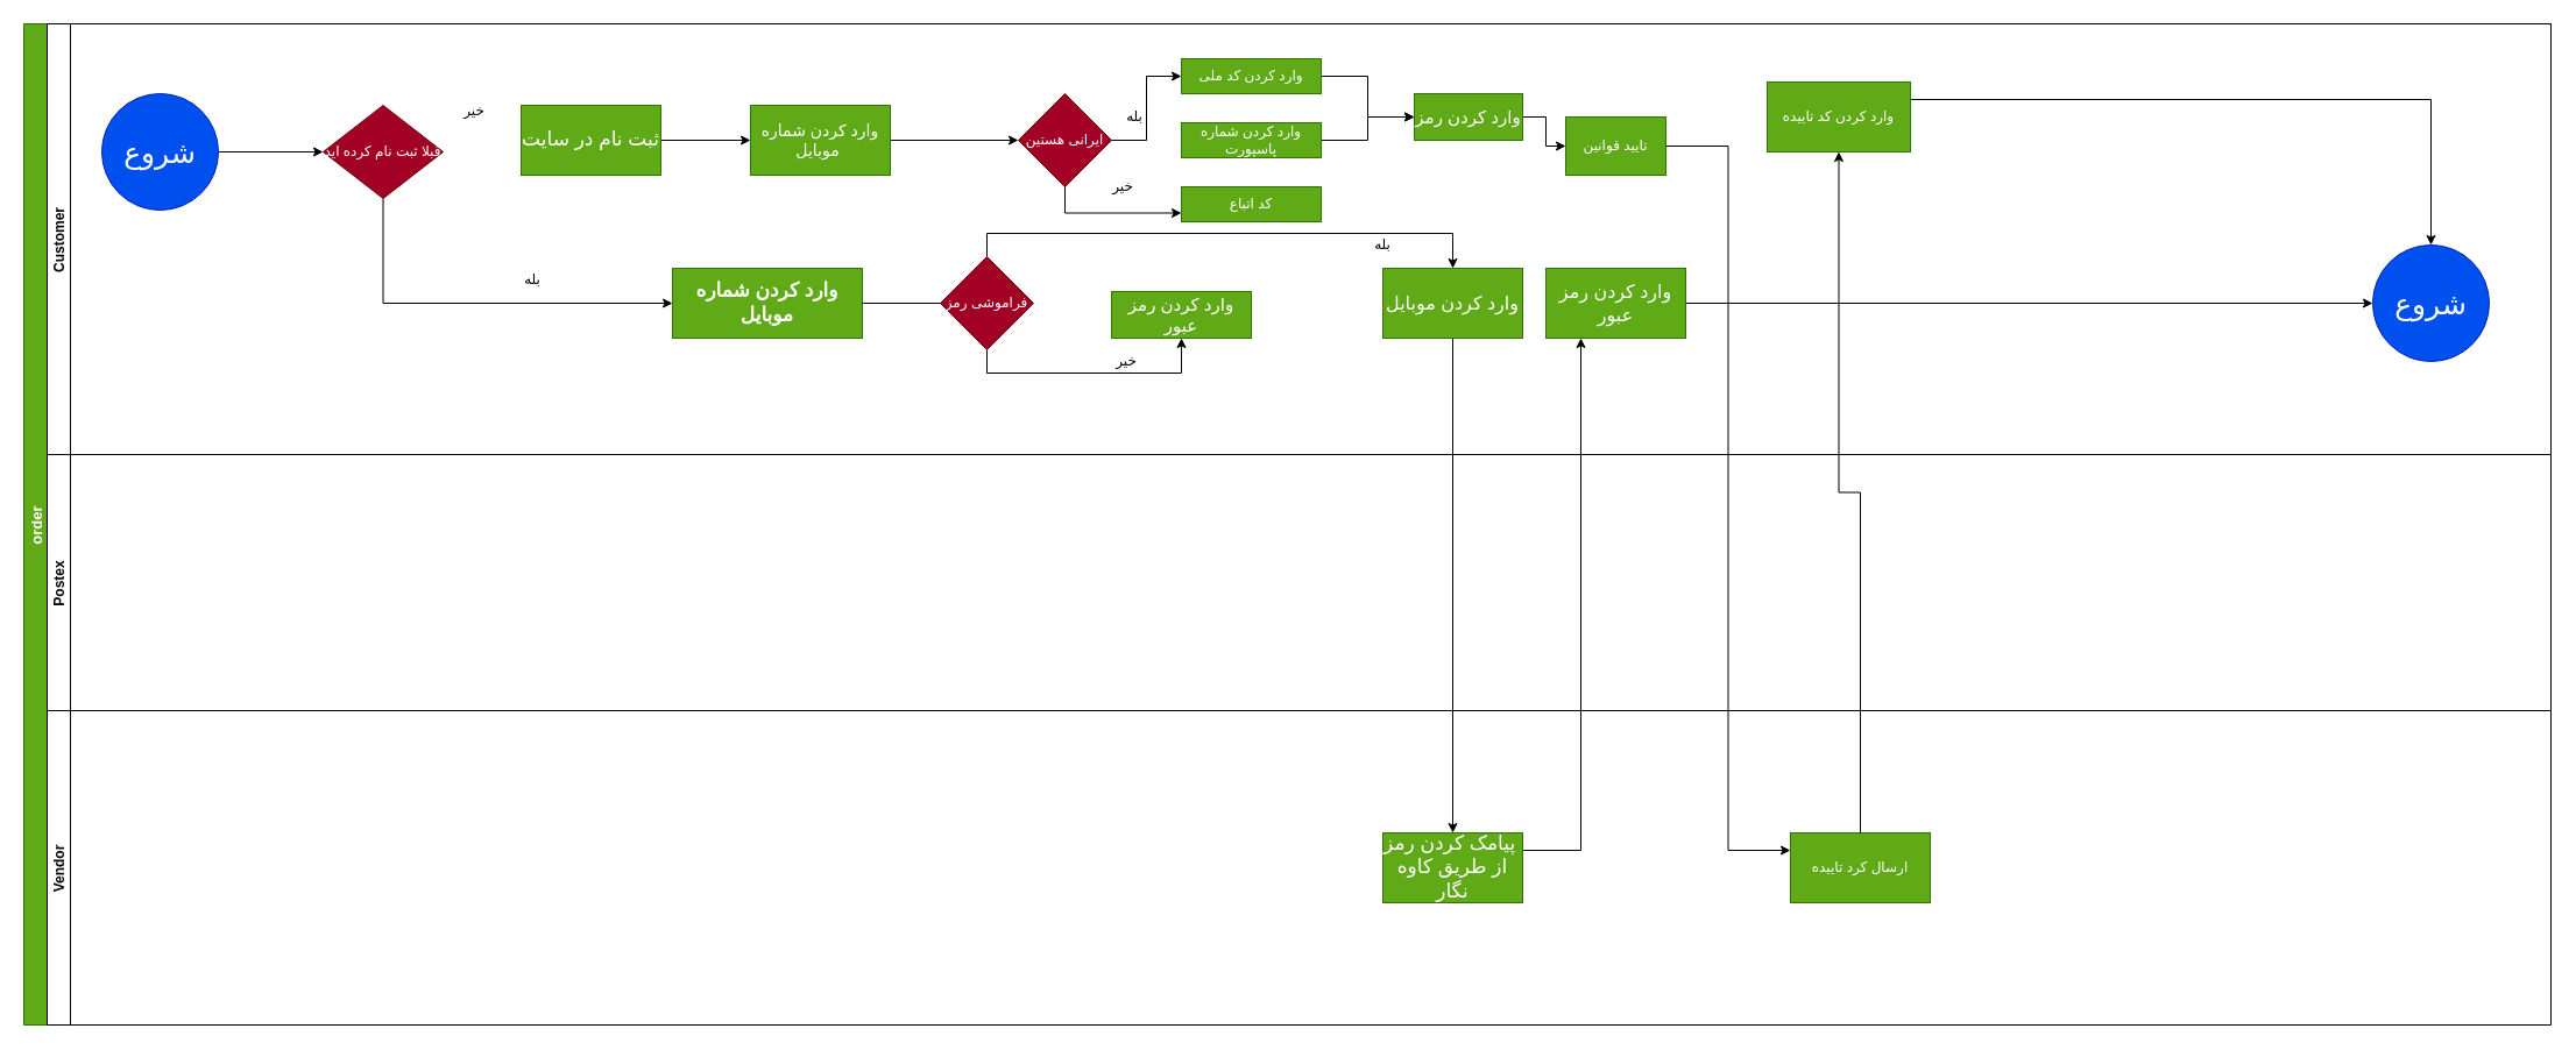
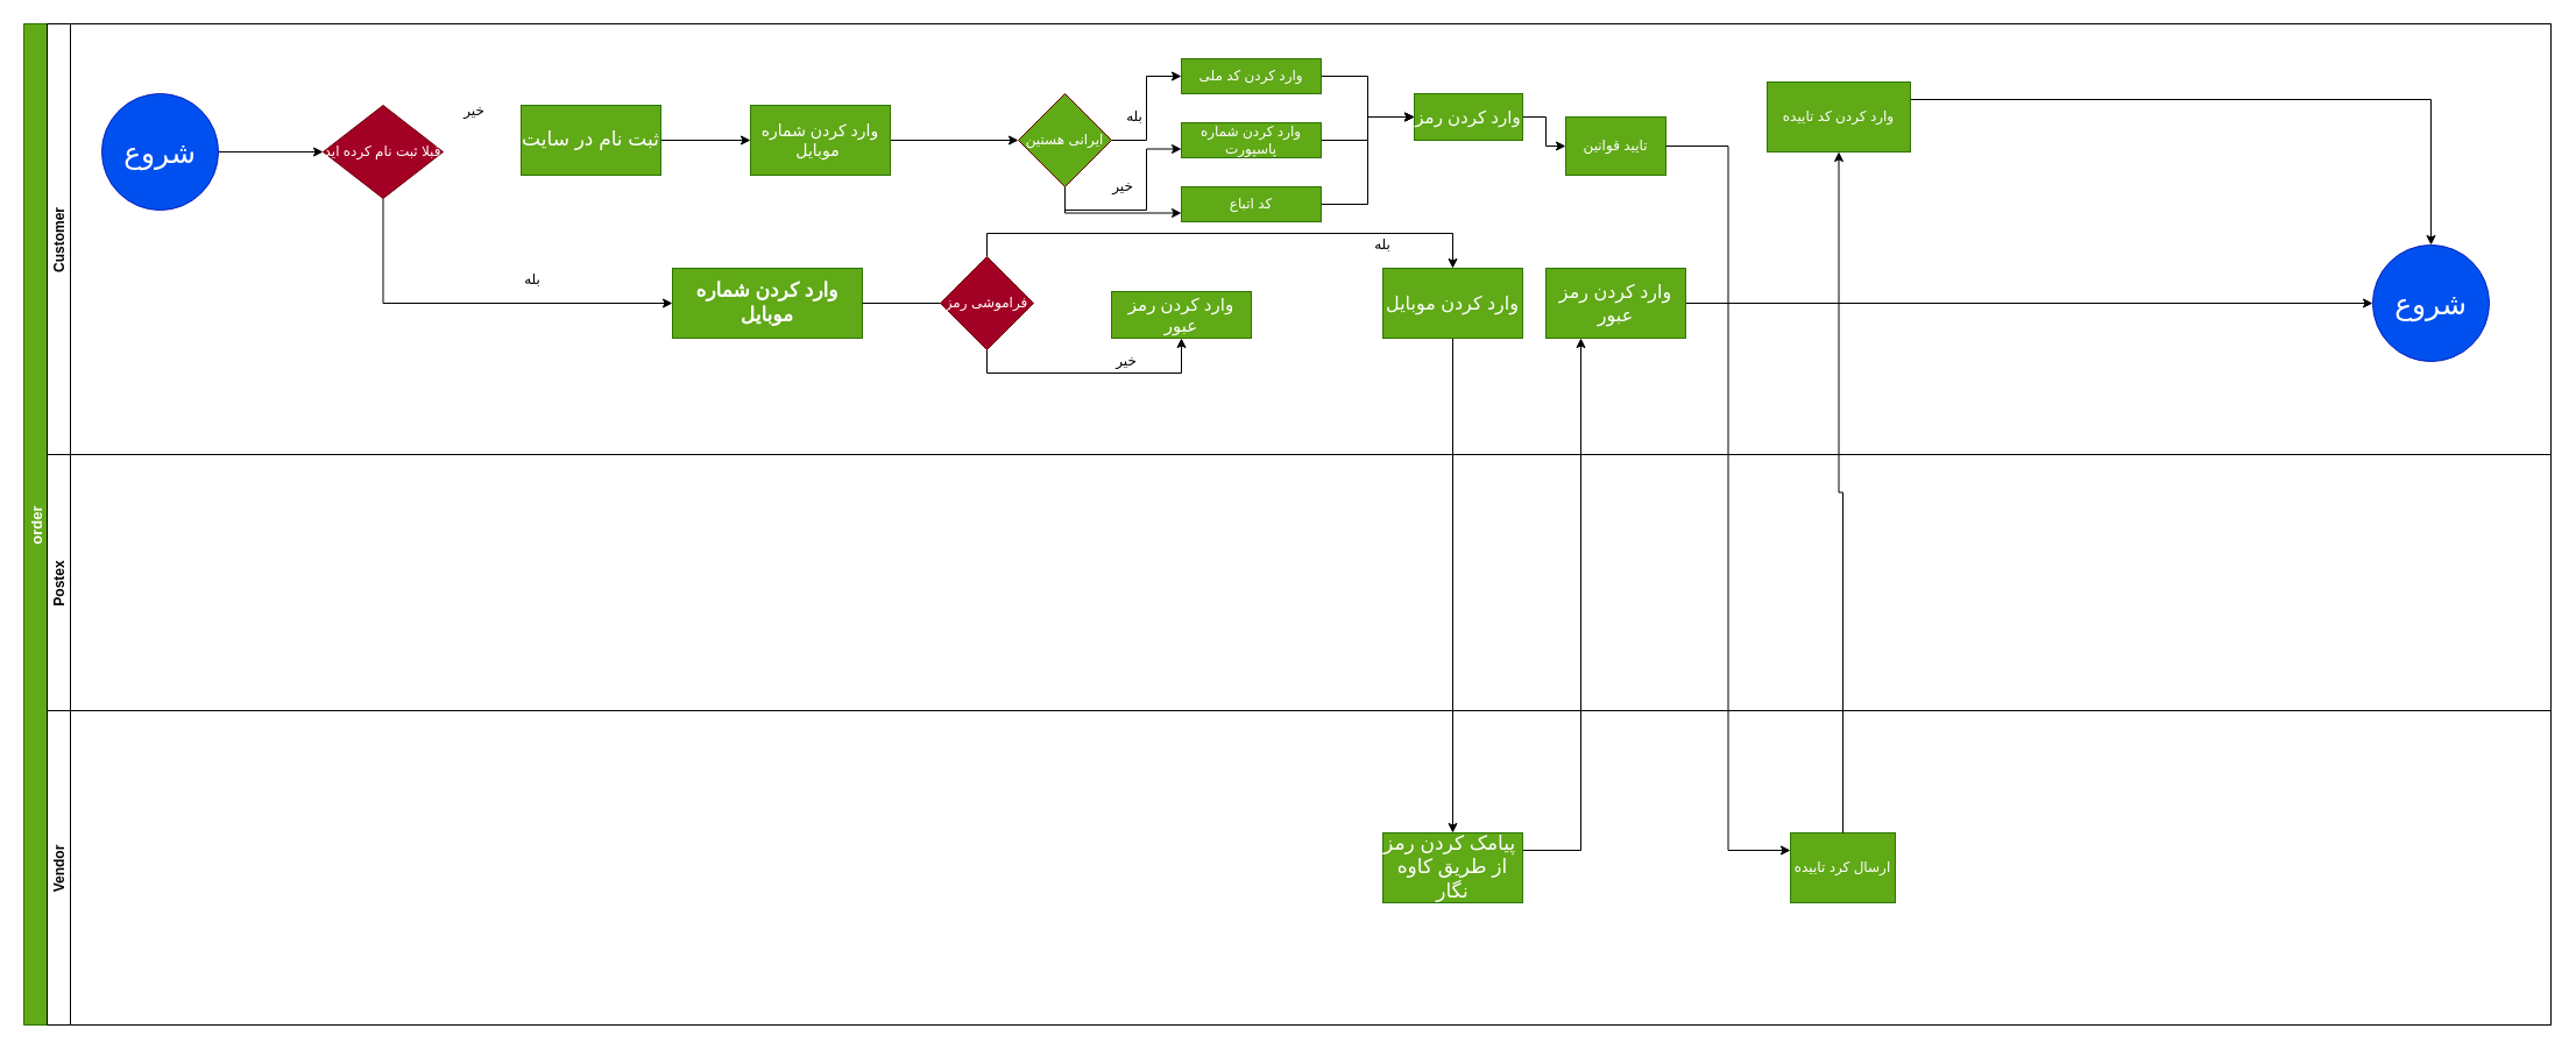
  <mxCell id="0" />
  <mxCell id="1" parent="0" />
  <mxCell id="2" value="order" style="swimlane;childLayout=stackLayout;resizeParent=1;resizeParentMax=0;horizontal=0;startSize=20;horizontalStack=0;fillColor=#60a917;strokeColor=#2D7600;fontColor=#ffffff;fontSize=13;" vertex="1" parent="1"><mxGeometry x="20" y="20" width="2170" height="860" as="geometry" /></mxCell>
  <mxCell id="3" value="" style="edgeStyle=orthogonalEdgeStyle;rounded=0;orthogonalLoop=1;jettySize=auto;html=1;" edge="1" parent="2" source="11" target="42"><mxGeometry relative="1" as="geometry" /></mxCell>
  <mxCell id="4" value="" style="edgeStyle=orthogonalEdgeStyle;rounded=0;orthogonalLoop=1;jettySize=auto;html=1;" edge="1" parent="2" source="42" target="13"><mxGeometry relative="1" as="geometry"><Array as="points"><mxPoint x="1337" y="710" /></Array></mxGeometry></mxCell>
  <mxCell id="5" value="Customer" style="swimlane;startSize=20;horizontal=0;" vertex="1" parent="2"><mxGeometry x="20" width="2150" height="370" as="geometry" /></mxCell>
  <mxCell id="6" value="" style="edgeStyle=orthogonalEdgeStyle;rounded=0;orthogonalLoop=1;jettySize=auto;html=1;" edge="1" parent="5" source="7" target="16"><mxGeometry relative="1" as="geometry" /></mxCell>
  <mxCell id="7" value="&lt;font style=&quot;font-size: 25px&quot;&gt;شروع&lt;/font&gt;" style="ellipse;whiteSpace=wrap;html=1;aspect=fixed;fillColor=#0050ef;strokeColor=#001DBC;fontColor=#ffffff;" vertex="1" parent="5"><mxGeometry x="47" y="60" width="100" height="100" as="geometry" /></mxCell>
  <mxCell id="8" value="&lt;b&gt;&lt;font style=&quot;font-size: 17px&quot;&gt;وارد کردن شماره موبایل&lt;/font&gt;&lt;/b&gt;" style="whiteSpace=wrap;html=1;fontColor=#ffffff;strokeColor=#2D7600;fillColor=#60a917;" vertex="1" parent="5"><mxGeometry x="537" y="210" width="163" height="60" as="geometry" /></mxCell>
  <mxCell id="9" value="&lt;font style=&quot;font-size: 15px&quot;&gt;وارد کردن رمز عبور&lt;/font&gt;" style="whiteSpace=wrap;html=1;fontColor=#ffffff;strokeColor=#2D7600;fillColor=#60a917;" vertex="1" parent="5"><mxGeometry x="914" y="230" width="120" height="40" as="geometry" /></mxCell>
  <mxCell id="10" style="edgeStyle=orthogonalEdgeStyle;rounded=0;orthogonalLoop=1;jettySize=auto;html=1;exitX=0.5;exitY=1;exitDx=0;exitDy=0;entryX=0.5;entryY=1;entryDx=0;entryDy=0;" edge="1" parent="5" source="36" target="9"><mxGeometry relative="1" as="geometry" /></mxCell>
  <mxCell id="11" value="&lt;font style=&quot;font-size: 16px&quot;&gt;وارد کردن موبایل&lt;/font&gt;" style="whiteSpace=wrap;html=1;fontColor=#ffffff;strokeColor=#2D7600;fillColor=#60a917;" vertex="1" parent="5"><mxGeometry x="1147" y="210" width="120" height="60" as="geometry" /></mxCell>
  <mxCell id="12" style="edgeStyle=orthogonalEdgeStyle;rounded=0;orthogonalLoop=1;jettySize=auto;html=1;exitX=1;exitY=0.5;exitDx=0;exitDy=0;" edge="1" parent="5" source="13" target="14"><mxGeometry relative="1" as="geometry" /></mxCell>
  <mxCell id="13" value="&lt;font style=&quot;font-size: 16px&quot;&gt;وارد کردن رمز عبور&lt;/font&gt;" style="whiteSpace=wrap;html=1;fontColor=#ffffff;strokeColor=#2D7600;fillColor=#60a917;" vertex="1" parent="5"><mxGeometry x="1287" y="210" width="120" height="60" as="geometry" /></mxCell>
  <mxCell id="14" value="&lt;font style=&quot;font-size: 25px&quot;&gt;شروع&lt;/font&gt;" style="ellipse;whiteSpace=wrap;html=1;aspect=fixed;fillColor=#0050ef;strokeColor=#001DBC;fontColor=#ffffff;" vertex="1" parent="5"><mxGeometry x="1997" y="190" width="100" height="100" as="geometry" /></mxCell>
  <mxCell id="15" style="edgeStyle=orthogonalEdgeStyle;rounded=0;orthogonalLoop=1;jettySize=auto;html=1;exitX=0.5;exitY=1;exitDx=0;exitDy=0;entryX=0;entryY=0.5;entryDx=0;entryDy=0;" edge="1" parent="5" source="16" target="8"><mxGeometry relative="1" as="geometry" /></mxCell>
  <mxCell id="16" value="قبلا ثبت نام کرده اید" style="rhombus;whiteSpace=wrap;html=1;fontColor=#ffffff;strokeColor=#6F0000;fillColor=#a20025;" vertex="1" parent="5"><mxGeometry x="237" y="70" width="103" height="80" as="geometry" /></mxCell>
  <mxCell id="17" value="&lt;font color=&quot;#000000&quot;&gt;بله&lt;/font&gt;" style="text;html=1;strokeColor=none;fillColor=none;align=center;verticalAlign=middle;whiteSpace=wrap;rounded=0;" vertex="1" parent="5"><mxGeometry x="397" y="210" width="40" height="20" as="geometry" /></mxCell>
  <mxCell id="18" value="" style="edgeStyle=orthogonalEdgeStyle;rounded=0;orthogonalLoop=1;jettySize=auto;html=1;" edge="1" parent="5" source="19" target="21"><mxGeometry relative="1" as="geometry" /></mxCell>
  <mxCell id="19" value="&lt;font style=&quot;font-size: 17px&quot;&gt;ثبت نام در سایت&lt;/font&gt;" style="whiteSpace=wrap;html=1;fontColor=#ffffff;strokeColor=#2D7600;fillColor=#60a917;" vertex="1" parent="5"><mxGeometry x="407" y="70" width="120" height="60" as="geometry" /></mxCell>
  <mxCell id="20" value="" style="edgeStyle=orthogonalEdgeStyle;rounded=0;orthogonalLoop=1;jettySize=auto;html=1;" edge="1" parent="5" source="21" target="24"><mxGeometry relative="1" as="geometry" /></mxCell>
  <mxCell id="21" value="&lt;font style=&quot;font-size: 14px&quot;&gt;وارد کردن شماره موبایل&amp;nbsp;&lt;/font&gt;" style="whiteSpace=wrap;html=1;fontColor=#ffffff;strokeColor=#2D7600;fillColor=#60a917;" vertex="1" parent="5"><mxGeometry x="604" y="70" width="120" height="60" as="geometry" /></mxCell>
  <mxCell id="22" value="" style="edgeStyle=orthogonalEdgeStyle;rounded=0;orthogonalLoop=1;jettySize=auto;html=1;" edge="1" parent="5" source="24" target="26"><mxGeometry relative="1" as="geometry" /></mxCell>
- <mxCell id="24" value="ایرانی هستین" style="rhombus;whiteSpace=wrap;html=1;fontColor=#ffffff;strokeColor=#6F0000;fillColor=#a20025;" vertex="1" parent="5"><mxGeometry x="834" y="60" width="80" height="80" as="geometry" /></mxCell>
+ <mxCell id="23" style="edgeStyle=orthogonalEdgeStyle;rounded=0;orthogonalLoop=1;jettySize=auto;html=1;exitX=0.5;exitY=1;exitDx=0;exitDy=0;entryX=0;entryY=0.75;entryDx=0;entryDy=0;" edge="1" parent="5" source="24" target="28"><mxGeometry relative="1" as="geometry" /></mxCell>
+ <mxCell id="24" value="ایرانی هستین" style="rhombus;whiteSpace=wrap;html=1;fontColor=#ffffff;strokeColor=#6F0000;fillColor=#60a917;" vertex="1" parent="5"><mxGeometry x="834" y="60" width="80" height="80" as="geometry" /></mxCell>
  <mxCell id="25" value="" style="edgeStyle=orthogonalEdgeStyle;rounded=0;orthogonalLoop=1;jettySize=auto;html=1;" edge="1" parent="5" source="26" target="32"><mxGeometry relative="1" as="geometry" /></mxCell>
  <mxCell id="26" value="وارد کردن کد ملی" style="whiteSpace=wrap;html=1;fontColor=#ffffff;strokeColor=#2D7600;fillColor=#60a917;" vertex="1" parent="5"><mxGeometry x="974" y="30" width="120" height="30" as="geometry" /></mxCell>
  <mxCell id="27" style="edgeStyle=orthogonalEdgeStyle;rounded=0;orthogonalLoop=1;jettySize=auto;html=1;exitX=1;exitY=0.5;exitDx=0;exitDy=0;entryX=0;entryY=0.5;entryDx=0;entryDy=0;" edge="1" parent="5" source="28" target="32"><mxGeometry relative="1" as="geometry" /></mxCell>
  <mxCell id="28" value="وارد کردن شماره پاسپورت" style="whiteSpace=wrap;html=1;fontColor=#ffffff;strokeColor=#2D7600;fillColor=#60a917;" vertex="1" parent="5"><mxGeometry x="974" y="85" width="120" height="30" as="geometry" /></mxCell>
  <mxCell id="29" value="&lt;font color=&quot;#000000&quot;&gt;خیر&lt;/font&gt;" style="text;html=1;strokeColor=none;fillColor=none;align=center;verticalAlign=middle;whiteSpace=wrap;rounded=0;" vertex="1" parent="5"><mxGeometry x="904" y="130" width="40" height="20" as="geometry" /></mxCell>
  <mxCell id="30" value="&lt;font color=&quot;#000000&quot;&gt;خیر&lt;/font&gt;" style="text;html=1;strokeColor=none;fillColor=none;align=center;verticalAlign=middle;whiteSpace=wrap;rounded=0;" vertex="1" parent="5"><mxGeometry x="907" y="280" width="40" height="20" as="geometry" /></mxCell>
  <mxCell id="31" value="" style="edgeStyle=orthogonalEdgeStyle;rounded=0;orthogonalLoop=1;jettySize=auto;html=1;" edge="1" parent="5" source="32" target="33"><mxGeometry relative="1" as="geometry" /></mxCell>
  <mxCell id="32" value="&lt;font style=&quot;font-size: 15px&quot;&gt;وارد کردن رمز&lt;/font&gt;" style="whiteSpace=wrap;html=1;fontColor=#ffffff;strokeColor=#2D7600;fillColor=#60a917;" vertex="1" parent="5"><mxGeometry x="1174" y="60" width="93" height="40" as="geometry" /></mxCell>
  <mxCell id="33" value="تایید قوانین" style="whiteSpace=wrap;html=1;fontColor=#ffffff;strokeColor=#2D7600;fillColor=#60a917;" vertex="1" parent="5"><mxGeometry x="1304" y="80" width="86" height="50" as="geometry" /></mxCell>
  <mxCell id="34" value="&lt;font color=&quot;#000000&quot;&gt;خیر&lt;/font&gt;" style="text;html=1;strokeColor=none;fillColor=none;align=center;verticalAlign=middle;whiteSpace=wrap;rounded=0;" vertex="1" parent="5"><mxGeometry x="347" y="65" width="40" height="20" as="geometry" /></mxCell>
  <mxCell id="35" style="edgeStyle=orthogonalEdgeStyle;rounded=0;orthogonalLoop=1;jettySize=auto;html=1;exitX=0.5;exitY=0;exitDx=0;exitDy=0;entryX=0.5;entryY=0;entryDx=0;entryDy=0;" edge="1" parent="5" source="36" target="11"><mxGeometry relative="1" as="geometry" /></mxCell>
  <mxCell id="36" value="فراموشی رمز" style="rhombus;whiteSpace=wrap;html=1;fontColor=#ffffff;strokeColor=#6F0000;fillColor=#a20025;" vertex="1" parent="5"><mxGeometry x="767" y="200" width="80" height="80" as="geometry" /></mxCell>
  <mxCell id="37" value="" style="edgeStyle=orthogonalEdgeStyle;rounded=0;orthogonalLoop=1;jettySize=auto;html=1;endArrow=none;" edge="1" parent="5" source="8" target="36"><mxGeometry relative="1" as="geometry"><mxPoint x="803" y="320" as="sourcePoint" /><mxPoint x="1157" y="320" as="targetPoint" /></mxGeometry></mxCell>
  <mxCell id="38" style="edgeStyle=orthogonalEdgeStyle;rounded=0;orthogonalLoop=1;jettySize=auto;html=1;exitX=1;exitY=0.25;exitDx=0;exitDy=0;entryX=0.5;entryY=0;entryDx=0;entryDy=0;" edge="1" parent="5" source="39" target="14"><mxGeometry relative="1" as="geometry" /></mxCell>
  <mxCell id="39" value="وارد کردن کد تاییده" style="whiteSpace=wrap;html=1;fontColor=#ffffff;strokeColor=#2D7600;fillColor=#60a917;" vertex="1" parent="5"><mxGeometry x="1477" y="50" width="123" height="60" as="geometry" /></mxCell>
  <mxCell id="40" value="Postex" style="swimlane;startSize=20;horizontal=0;" vertex="1" parent="2"><mxGeometry x="20" y="370" width="2150" height="220" as="geometry" /></mxCell>
  <mxCell id="41" value="Vendor" style="swimlane;startSize=20;horizontal=0;" vertex="1" parent="2"><mxGeometry x="20" y="590" width="2150" height="270" as="geometry" /></mxCell>
  <mxCell id="42" value="&lt;font style=&quot;font-size: 17px&quot;&gt;پیامک کردن رمز&amp;nbsp;&lt;br&gt;از طریق کاوه نگار&lt;/font&gt;" style="whiteSpace=wrap;html=1;fontColor=#ffffff;strokeColor=#2D7600;fillColor=#60a917;" vertex="1" parent="41"><mxGeometry x="1147" y="105" width="120" height="60" as="geometry" /></mxCell>
- <mxCell id="43" value="ارسال کرد تاییده" style="whiteSpace=wrap;html=1;fontColor=#ffffff;strokeColor=#2D7600;fillColor=#60a917;" vertex="1" parent="41"><mxGeometry x="1497" y="105" width="120" height="60" as="geometry" /></mxCell>
+ <mxCell id="43" value="ارسال کرد تاییده" style="whiteSpace=wrap;html=1;fontColor=#ffffff;strokeColor=#2D7600;fillColor=#60a917;" vertex="1" parent="41"><mxGeometry x="1497" y="105" width="90" height="60" as="geometry" /></mxCell>
  <mxCell id="44" style="edgeStyle=orthogonalEdgeStyle;rounded=0;orthogonalLoop=1;jettySize=auto;html=1;exitX=1;exitY=0.5;exitDx=0;exitDy=0;entryX=0;entryY=0.25;entryDx=0;entryDy=0;" edge="1" parent="2" source="33" target="43"><mxGeometry relative="1" as="geometry" /></mxCell>
  <mxCell id="45" style="edgeStyle=orthogonalEdgeStyle;rounded=0;orthogonalLoop=1;jettySize=auto;html=1;exitX=0.5;exitY=0;exitDx=0;exitDy=0;" edge="1" parent="2" source="43" target="39"><mxGeometry relative="1" as="geometry" /></mxCell>
+ <mxCell id="46" style="edgeStyle=orthogonalEdgeStyle;rounded=0;orthogonalLoop=1;jettySize=auto;html=1;exitX=1;exitY=0.5;exitDx=0;exitDy=0;entryX=0;entryY=0.5;entryDx=0;entryDy=0;" edge="1" parent="1" source="47" target="32"><mxGeometry relative="1" as="geometry" /></mxCell>
  <mxCell id="47" value="کد اتباع" style="whiteSpace=wrap;html=1;fontColor=#ffffff;strokeColor=#2D7600;fillColor=#60a917;" vertex="1" parent="1"><mxGeometry x="1014" y="160" width="120" height="30" as="geometry" /></mxCell>
  <mxCell id="48" style="edgeStyle=orthogonalEdgeStyle;rounded=0;orthogonalLoop=1;jettySize=auto;html=1;exitX=0.5;exitY=1;exitDx=0;exitDy=0;entryX=0;entryY=0.75;entryDx=0;entryDy=0;" edge="1" parent="1" source="24" target="47"><mxGeometry relative="1" as="geometry" /></mxCell>
  <mxCell id="49" value="&lt;font color=&quot;#000000&quot;&gt;بله&lt;/font&gt;" style="text;html=1;strokeColor=none;fillColor=none;align=center;verticalAlign=middle;whiteSpace=wrap;rounded=0;" vertex="1" parent="1"><mxGeometry x="1167" y="200" width="40" height="20" as="geometry" /></mxCell>
  <mxCell id="50" value="&lt;font color=&quot;#000000&quot;&gt;بله&lt;/font&gt;" style="text;html=1;strokeColor=none;fillColor=none;align=center;verticalAlign=middle;whiteSpace=wrap;rounded=0;" vertex="1" parent="1"><mxGeometry x="954" y="90" width="40" height="20" as="geometry" /></mxCell>
